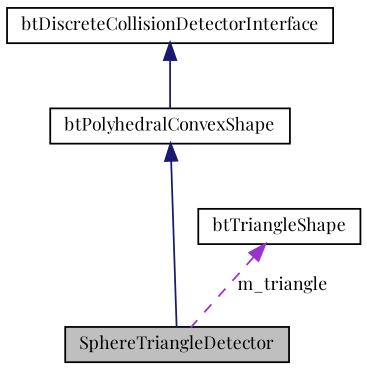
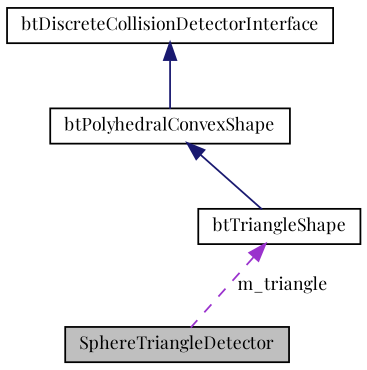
  digraph {
    fontname="Playfair Display"
    node [color=black fillcolor=white fontname="Playfair Display" fontsize=10 shape=record style=filled]
    edge [color=midnightblue dir=back fontname="Playfair Display" fontsize=10 labelfontname=Helvetica labelfontsize=10 style=solid]
    n1 [fillcolor=grey75 fontcolor=black height=0.2 label=SphereTriangleDetector width=0.4]
    n2 [height=0.2 label=btDiscreteCollisionDetectorInterface width=0.4]
    n3 [height=0.2 label=btPolyhedralConvexShape width=0.4]
    n4 [height=0.2 label=btTriangleShape width=0.4]
    n2 -> n3
-   n3 -> n1
+   n3 -> n4
    n4 -> n1 [color=darkorchid3 label=" m_triangle" style=dashed]
  }
